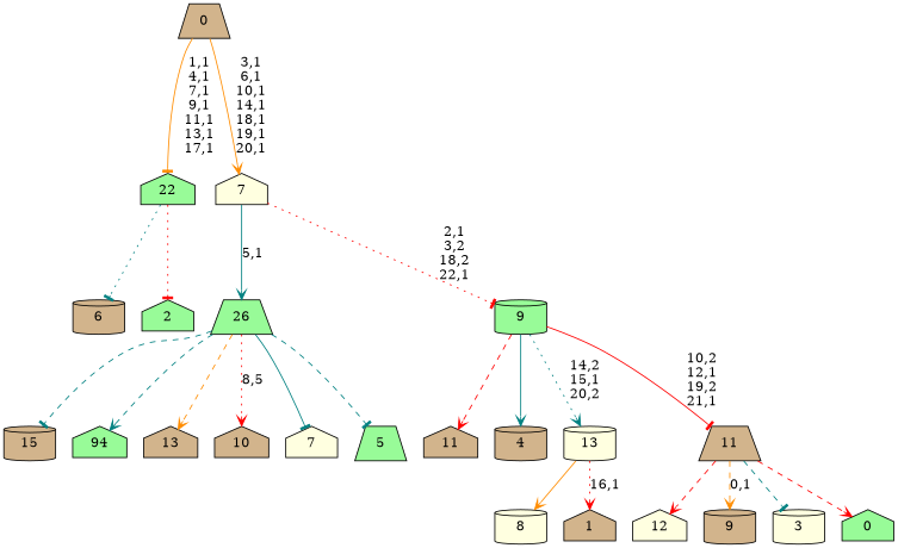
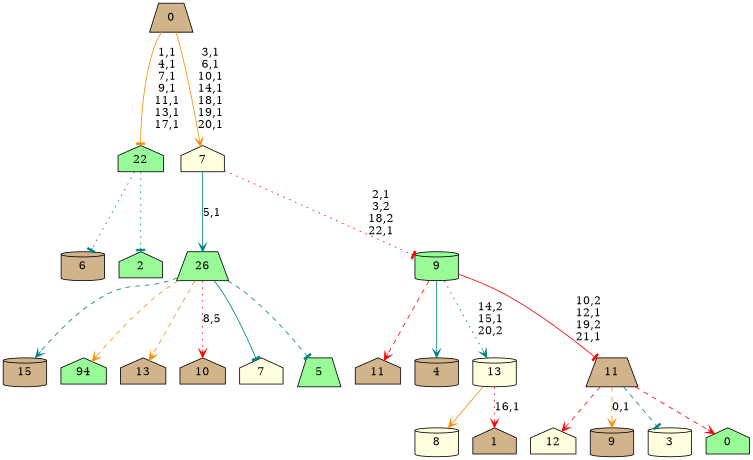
  digraph {
    node [fillcolor=tan shape=house style=filled]
    edge [arrowhead=vee color=teal style=dashed]
    n1 [label=15 shape=cylinder]
    n2 [fillcolor=palegreen label=94]
    n3 [label=13]
    n4 [fillcolor=lightyellow label=12]
    n5 [label=11]
    n6 [label=10]
    n7 [label=9 shape=cylinder]
    n8 [fillcolor=lightyellow label=8 shape=cylinder]
    n9 [fillcolor=lightyellow label=7]
    n10 [label=6 shape=cylinder]
    n11 [fillcolor=palegreen label=5 shape=trapezium]
    26 [fillcolor=palegreen shape=trapezium]
    n13 [label=4 shape=cylinder]
    n14 [fillcolor=lightyellow label=3 shape=cylinder]
    n15 [fillcolor=palegreen label=2]
    22 [fillcolor=palegreen]
    n17 [label=1]
    13 [fillcolor=lightyellow shape=cylinder]
    n19 [fillcolor=palegreen label=0]
    11 [shape=trapezium]
    9 [fillcolor=palegreen shape=cylinder]
    7 [fillcolor=lightyellow]
    0 [shape=trapezium]
-   26 -> n1 [arrowhead=tee]
-   26 -> n2
+   26 -> n1
+   26 -> n2 [color=darkorange]
    26 -> n3 [color=darkorange]
    26 -> n6 [color=red label="8,5" style=dotted]
    26 -> n9 [arrowhead=tee style=solid]
    26 -> n11 [arrowhead=tee]
    22 -> n10 [arrowhead=tee style=dotted]
-   22 -> n15 [arrowhead=tee color=red style=dotted]
+   22 -> n15 [arrowhead=tee style=dotted]
    13 -> n8 [color=darkorange style=solid]
    13 -> n17 [color=red label="16,1" style=dotted]
    11 -> n4 [color=red]
    11 -> n7 [color=darkorange label="0,1"]
    11 -> n14 [arrowhead=tee]
    11 -> n19 [color=red]
    9 -> n5 [color=red]
    9 -> n13 [style=solid]
    9 -> 13 [label="14,2\n15,1\n20,2" style=dotted]
    9 -> 11 [arrowhead=tee color=red label="10,2\n12,1\n19,2\n21,1" style=solid]
    7 -> 26 [label="5,1" style=solid]
    7 -> 9 [arrowhead=tee color=red label="2,1\n3,2\n18,2\n22,1" style=dotted]
    0 -> 22 [arrowhead=tee color=darkorange label="1,1\n4,1\n7,1\n9,1\n11,1\n13,1\n17,1" style=solid]
    0 -> 7 [color=darkorange label="3,1\n6,1\n10,1\n14,1\n18,1\n19,1\n20,1" style=solid]
  }
